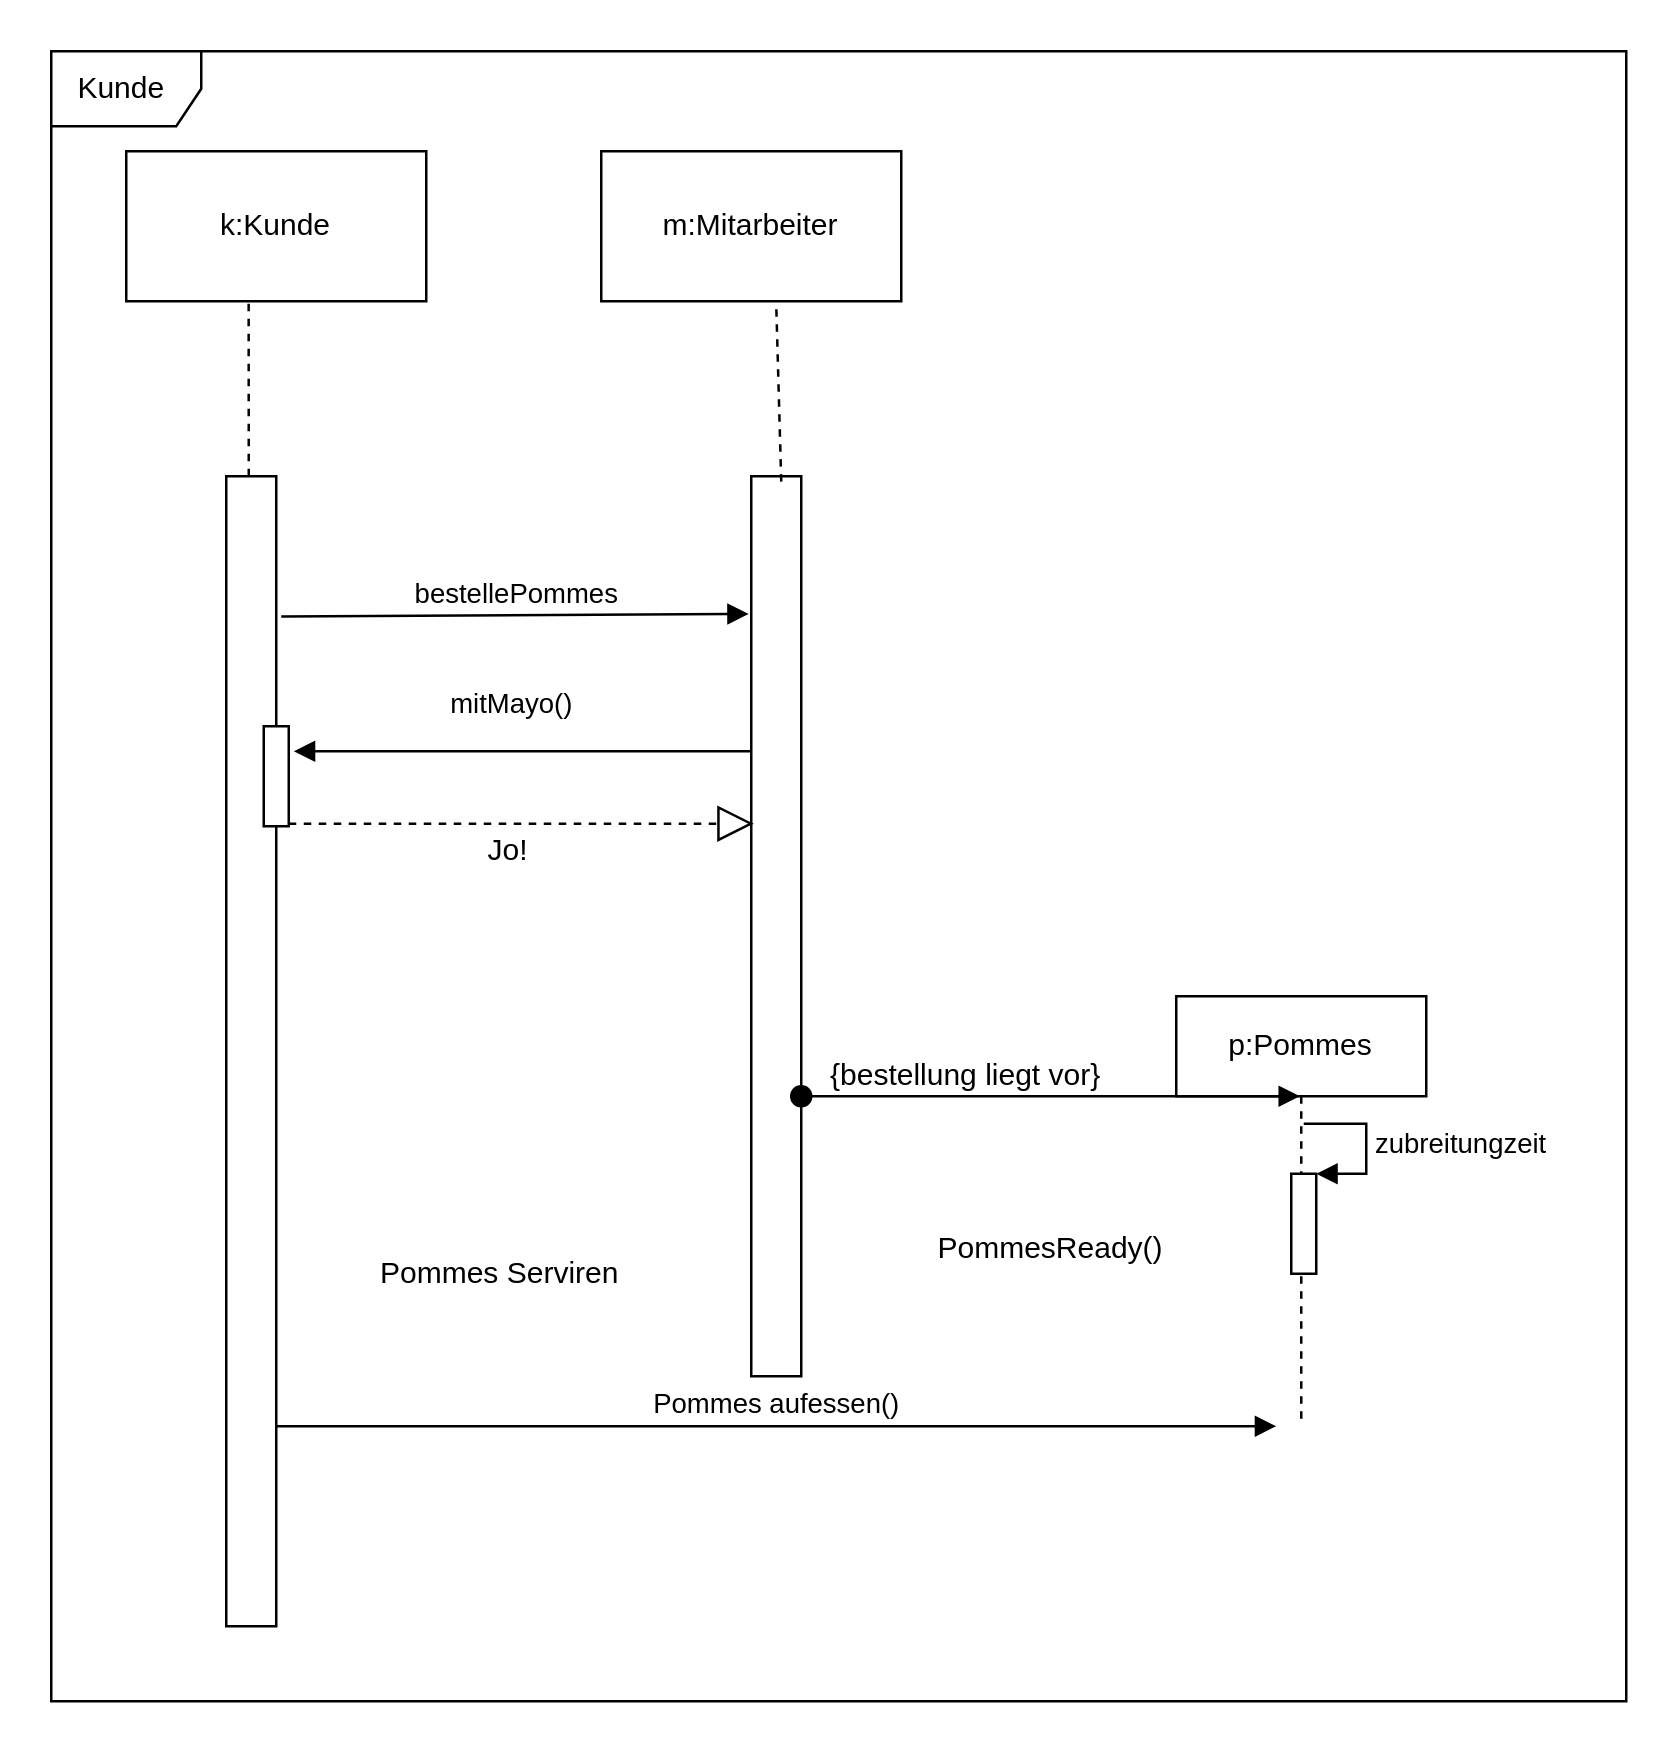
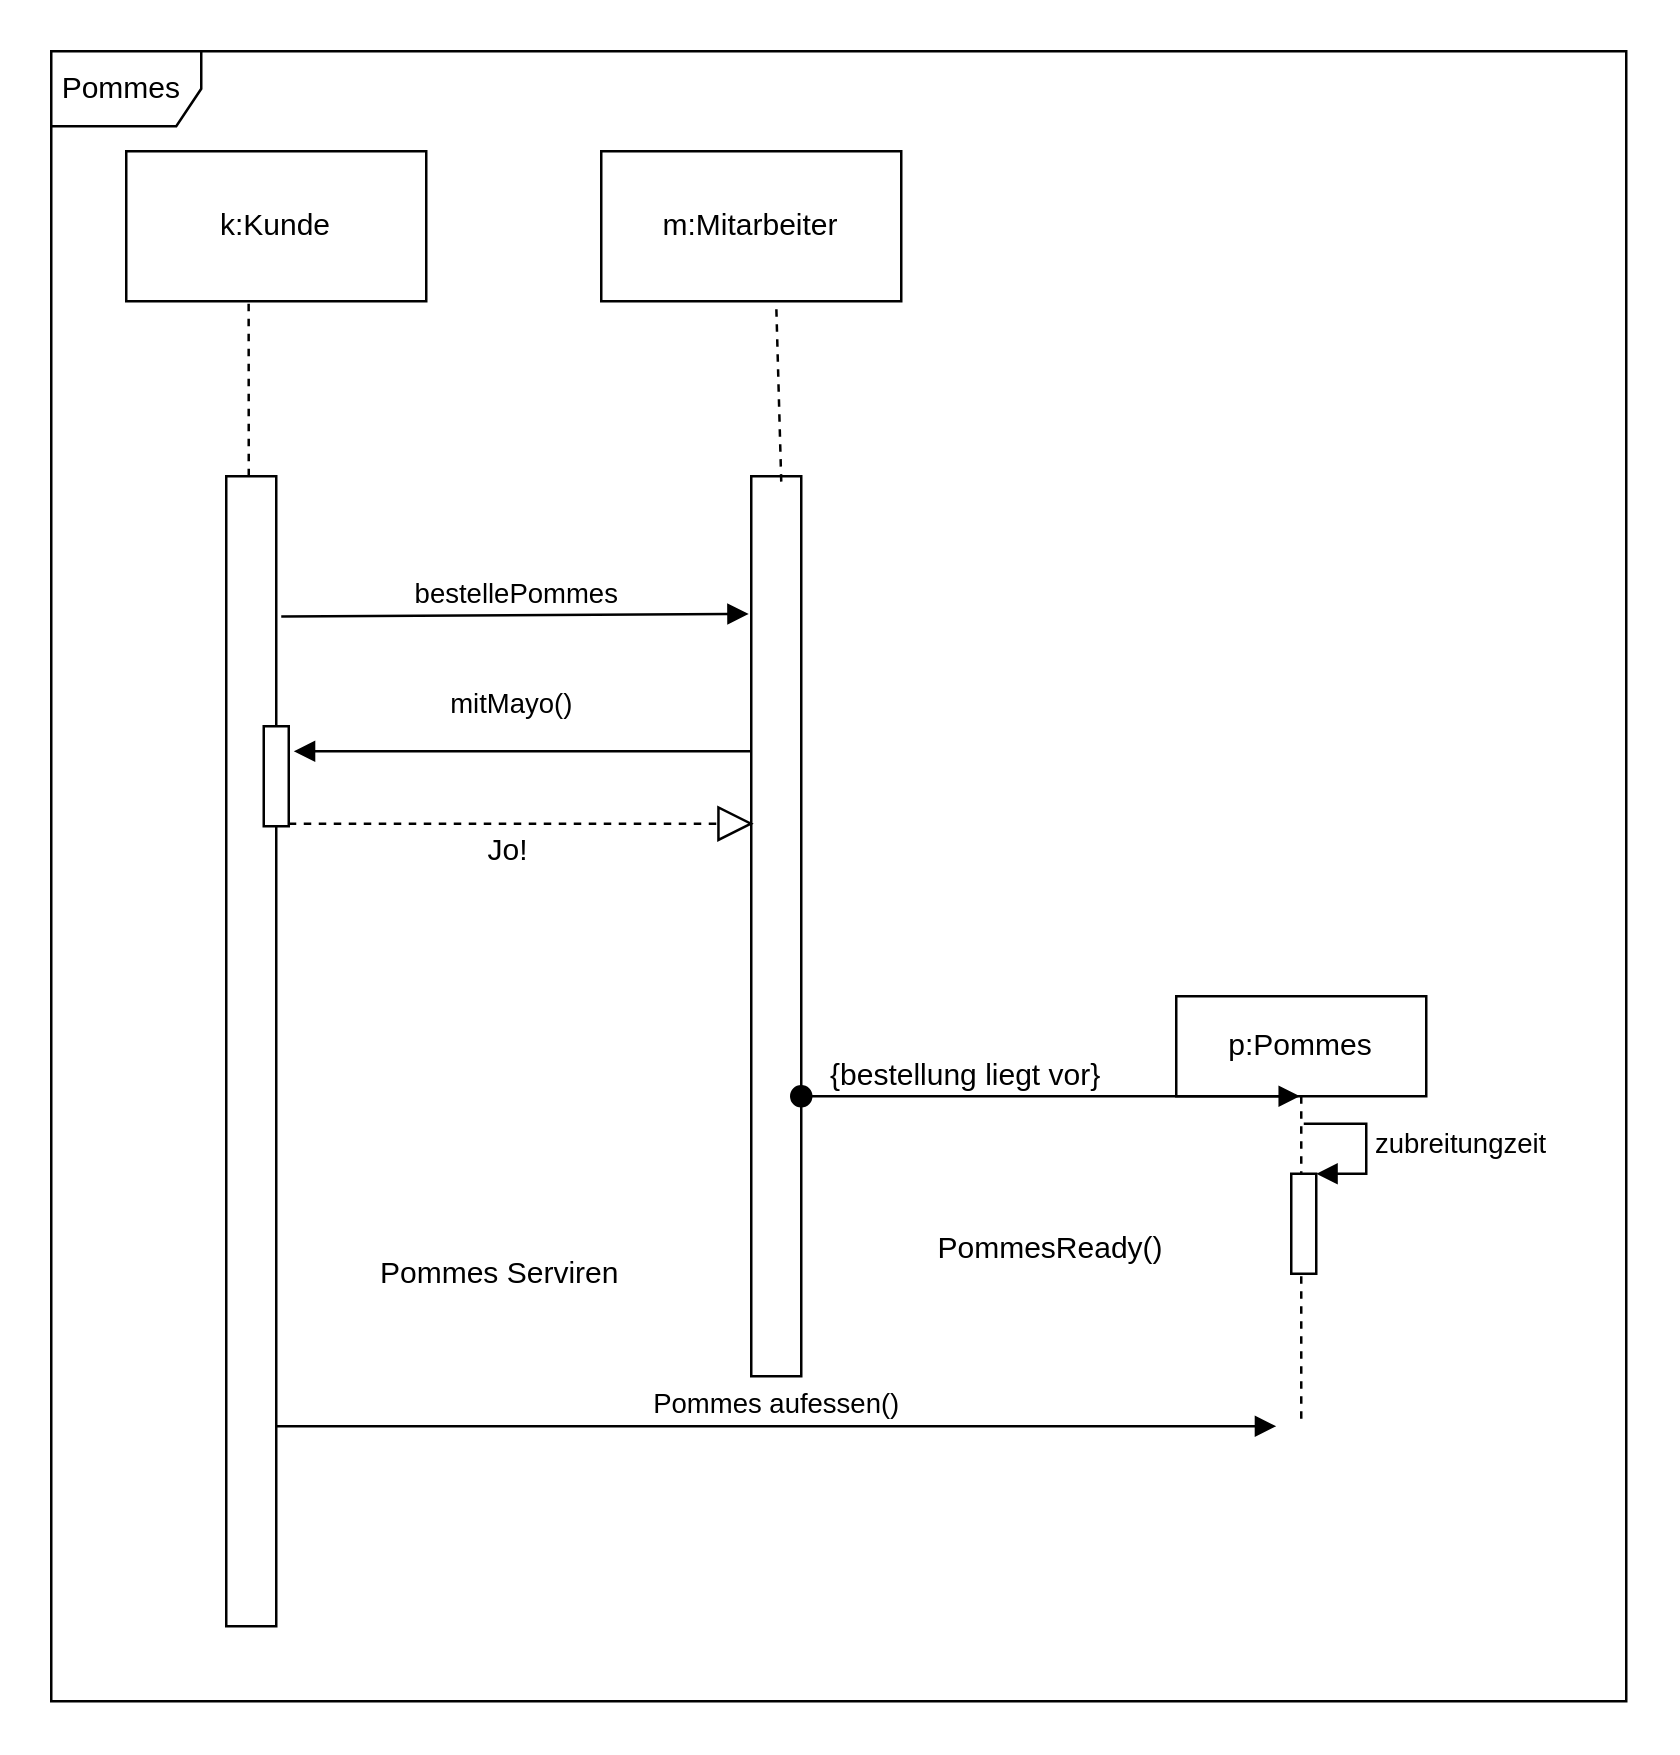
  <mxCell id="0" />
  <mxCell id="1" parent="0" />
  <mxCell id="2" value="k:Kunde" style="rounded=0;whiteSpace=wrap;html=1;" parent="1" vertex="1"><mxGeometry x="50" y="60" width="120" height="60" as="geometry" /></mxCell>
  <mxCell id="3" value="" style="endArrow=none;dashed=1;html=1;entryX=0.408;entryY=1.017;entryDx=0;entryDy=0;entryPerimeter=0;" parent="1" target="2" edge="1"><mxGeometry width="50" height="50" relative="1" as="geometry"><mxPoint x="99" y="190" as="sourcePoint" /><mxPoint x="100" y="140" as="targetPoint" /></mxGeometry></mxCell>
  <mxCell id="4" value="" style="html=1;points=[];perimeter=orthogonalPerimeter;" parent="1" vertex="1"><mxGeometry x="90" y="190" width="20" height="460" as="geometry" /></mxCell>
  <mxCell id="5" value="" style="html=1;points=[];perimeter=orthogonalPerimeter;" parent="1" vertex="1"><mxGeometry x="300" y="190" width="20" height="360" as="geometry" /></mxCell>
  <mxCell id="6" value="" style="endArrow=block;dashed=1;endFill=0;endSize=12;html=1;entryX=0.05;entryY=0.386;entryDx=0;entryDy=0;entryPerimeter=0;exitX=1;exitY=0.975;exitDx=0;exitDy=0;exitPerimeter=0;" parent="1" source="20" target="5" edge="1"><mxGeometry width="160" relative="1" as="geometry"><mxPoint x="113" y="390" as="sourcePoint" /><mxPoint x="290" y="390" as="targetPoint" /><Array as="points"><mxPoint x="200" y="329" /></Array></mxGeometry></mxCell>
  <mxCell id="7" value="Jo!" style="text;html=1;resizable=0;points=[];autosize=1;align=left;verticalAlign=top;spacingTop=-4;" parent="1" vertex="1"><mxGeometry x="192.5" y="330" width="30" height="20" as="geometry" /></mxCell>
  <mxCell id="8" value="mitMayo()" style="html=1;verticalAlign=bottom;endArrow=block;entryX=1.2;entryY=0.25;entryDx=0;entryDy=0;entryPerimeter=0;" parent="1" source="5" target="20" edge="1"><mxGeometry x="0.053" y="-10" width="80" relative="1" as="geometry"><mxPoint x="299" y="385" as="sourcePoint" /><mxPoint x="230" y="330" as="targetPoint" /><Array as="points" /><mxPoint as="offset" /></mxGeometry></mxCell>
  <mxCell id="9" value="bestellePommes" style="html=1;verticalAlign=bottom;endArrow=block;entryX=-0.05;entryY=0.153;entryDx=0;entryDy=0;entryPerimeter=0;exitX=1.1;exitY=0.122;exitDx=0;exitDy=0;exitPerimeter=0;" parent="1" source="4" target="5" edge="1"><mxGeometry width="80" relative="1" as="geometry"><mxPoint x="110" y="290" as="sourcePoint" /><mxPoint x="190" y="290" as="targetPoint" /></mxGeometry></mxCell>
  <mxCell id="10" value="m:Mitarbeiter" style="rounded=0;whiteSpace=wrap;html=1;" parent="1" vertex="1"><mxGeometry x="240" y="60" width="120" height="60" as="geometry" /></mxCell>
  <mxCell id="11" value="" style="endArrow=none;dashed=1;html=1;entryX=0.583;entryY=1;entryDx=0;entryDy=0;entryPerimeter=0;exitX=0.6;exitY=0.006;exitDx=0;exitDy=0;exitPerimeter=0;" parent="1" source="5" target="10" edge="1"><mxGeometry width="50" height="50" relative="1" as="geometry"><mxPoint x="310" y="170" as="sourcePoint" /><mxPoint x="309.46" y="130.02" as="targetPoint" /></mxGeometry></mxCell>
  <mxCell id="12" value="&lt;span&gt;p:Pommes&lt;/span&gt;" style="shape=umlLifeline;perimeter=lifelinePerimeter;whiteSpace=wrap;html=1;container=1;collapsible=0;recursiveResize=0;outlineConnect=0;" parent="1" vertex="1"><mxGeometry x="470" y="398" width="100" height="172" as="geometry" /></mxCell>
  <mxCell id="13" value="" style="html=1;verticalAlign=bottom;startArrow=oval;startFill=1;endArrow=block;startSize=8;" parent="1" target="12" edge="1"><mxGeometry x="1" y="398" width="60" relative="1" as="geometry"><mxPoint x="320" y="438" as="sourcePoint" /><mxPoint x="380" y="430" as="targetPoint" /><mxPoint x="250" y="88" as="offset" /></mxGeometry></mxCell>
  <mxCell id="14" value="{bestellung liegt vor}" style="text;html=1;resizable=0;points=[];autosize=1;align=left;verticalAlign=top;spacingTop=-4;" parent="1" vertex="1"><mxGeometry x="330" y="420" width="120" height="20" as="geometry" /></mxCell>
  <mxCell id="15" value="PommesReady()" style="text;html=1;resizable=0;points=[];autosize=1;align=left;verticalAlign=top;spacingTop=-4;" parent="1" vertex="1"><mxGeometry x="373" y="489" width="110" height="20" as="geometry" /></mxCell>
  <mxCell id="16" value="Pommes Serviren" style="text;html=1;resizable=0;points=[];autosize=1;align=left;verticalAlign=top;spacingTop=-4;" parent="1" vertex="1"><mxGeometry x="150" y="499" width="110" height="20" as="geometry" /></mxCell>
  <mxCell id="17" value="Pommes aufessen()" style="html=1;verticalAlign=bottom;endArrow=block;" parent="1" source="4" edge="1"><mxGeometry width="80" relative="1" as="geometry"><mxPoint x="50" y="930" as="sourcePoint" /><mxPoint x="510" y="570" as="targetPoint" /></mxGeometry></mxCell>
  <mxCell id="18" value="" style="html=1;points=[];perimeter=orthogonalPerimeter;" parent="1" vertex="1"><mxGeometry x="516" y="469" width="10" height="40" as="geometry" /></mxCell>
  <mxCell id="19" value="zubreitungzeit" style="edgeStyle=orthogonalEdgeStyle;html=1;align=left;spacingLeft=2;endArrow=block;rounded=0;entryX=1;entryY=0;" parent="1" target="18" edge="1"><mxGeometry relative="1" as="geometry"><mxPoint x="521" y="449" as="sourcePoint" /><Array as="points"><mxPoint x="546" y="449" /></Array></mxGeometry></mxCell>
  <mxCell id="20" value="" style="html=1;points=[];perimeter=orthogonalPerimeter;" parent="1" vertex="1"><mxGeometry x="105" y="290" width="10" height="40" as="geometry" /></mxCell>
- <mxCell id="21" value="Kunde&amp;nbsp;" style="shape=umlFrame;whiteSpace=wrap;html=1;" parent="1" vertex="1"><mxGeometry x="20" y="20" width="630" height="660" as="geometry" /></mxCell>
+ <mxCell id="21" value="Pommes&amp;nbsp;" style="shape=umlFrame;whiteSpace=wrap;html=1;" parent="1" vertex="1"><mxGeometry x="20" y="20" width="630" height="660" as="geometry" /></mxCell>
